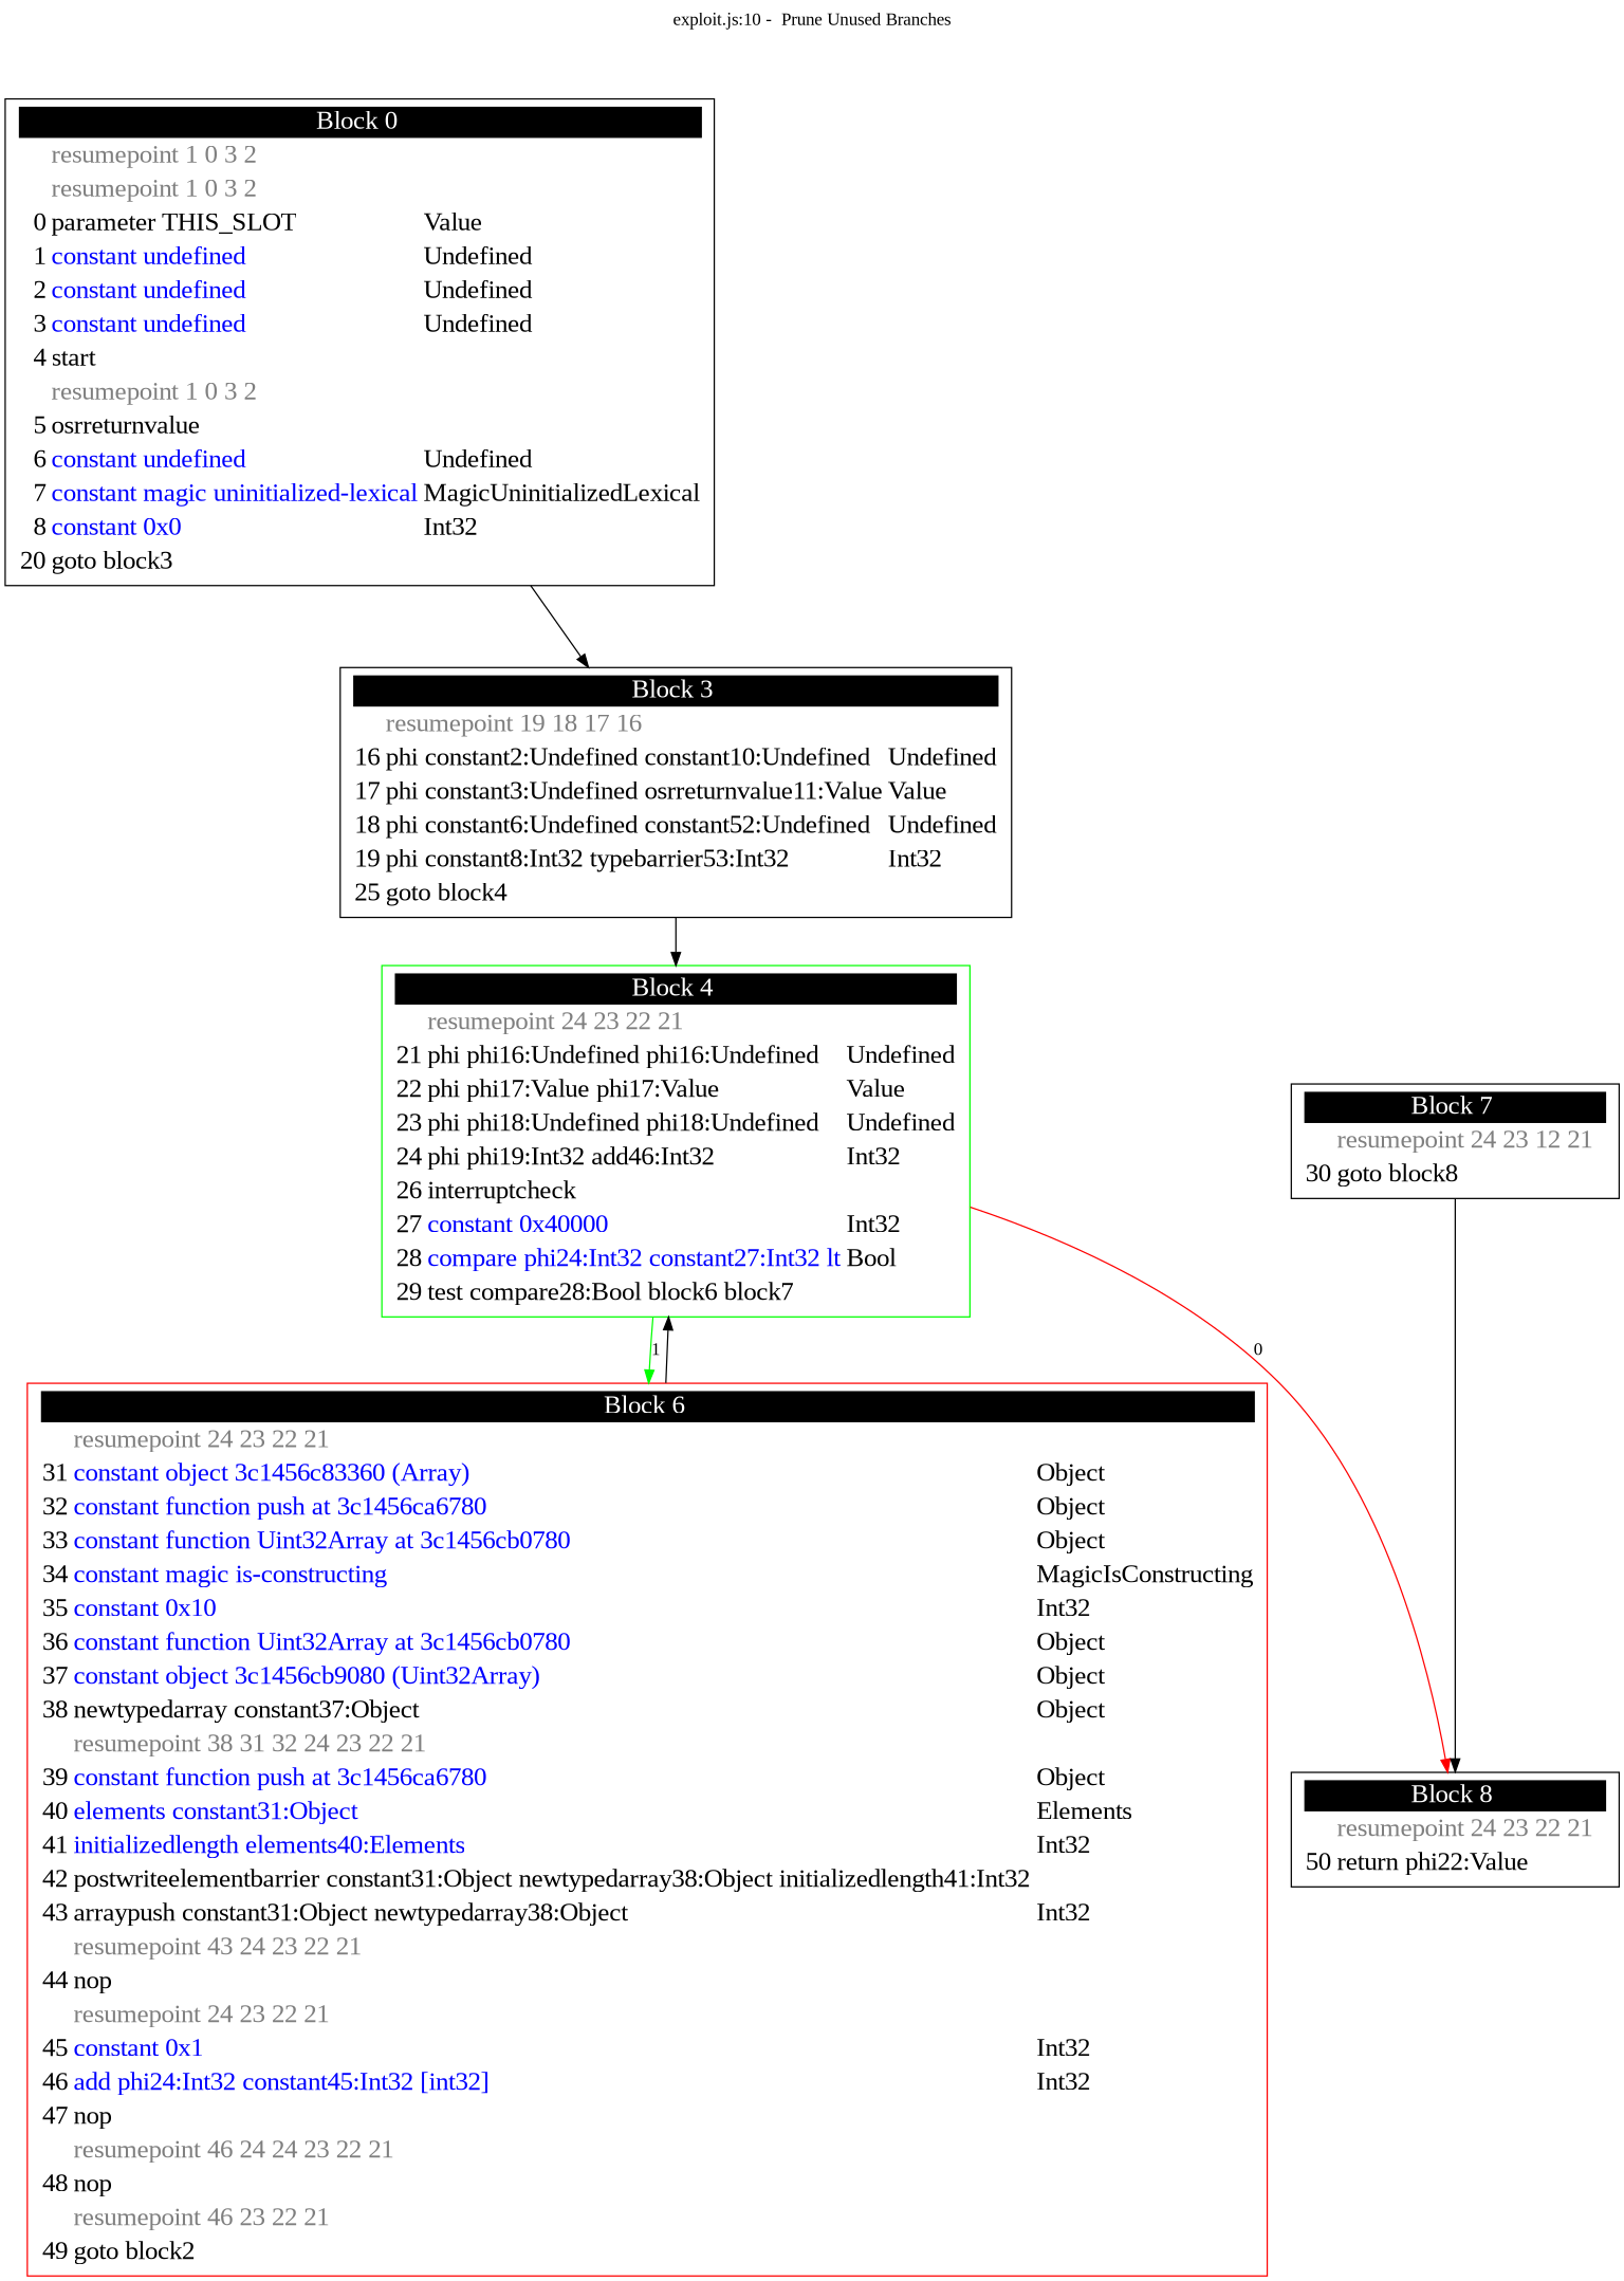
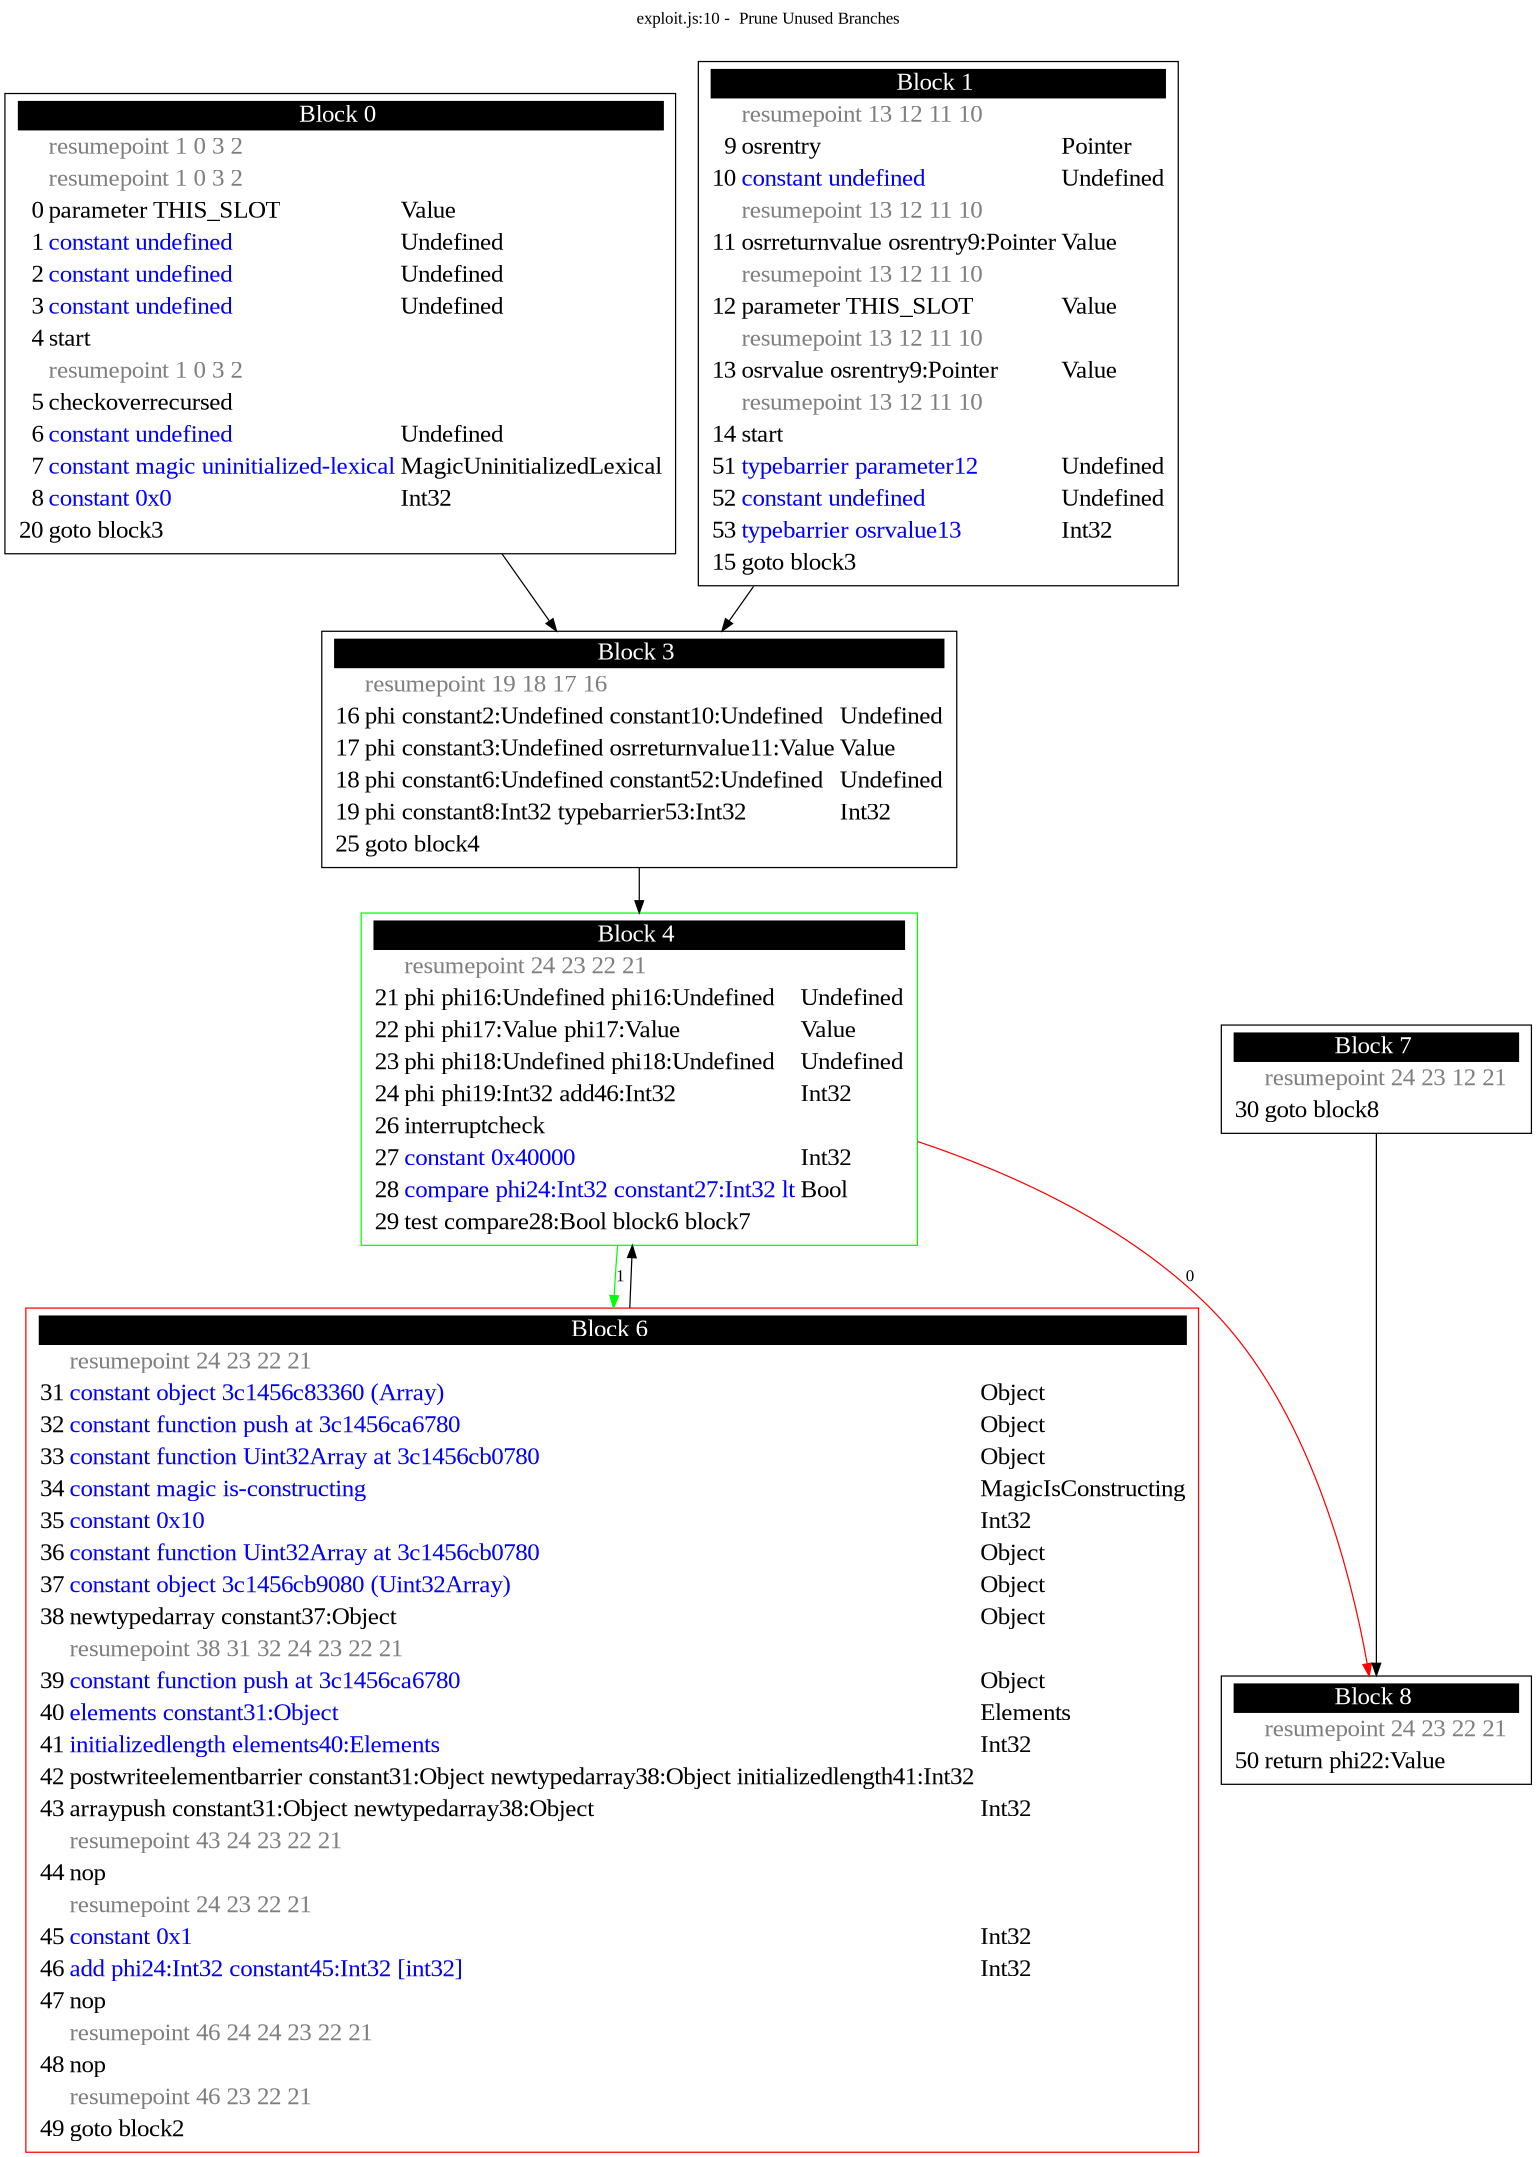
  digraph {
    fontname="Liberation Serif"
    label="exploit.js:10 -  Prune Unused Branches"
    labelfontsize=30
    labelloc=t
    rankdir=TB
    splines=true
    node [fontname="Liberation Serif" fontsize=20 shape=box]
    edge [fontname="Liberation Serif"]
-   n1 [label=<<table border="0" cellborder="0" cellpadding="1"><tr><td align="center" bgcolor="black" colspan="3"><font color="white">Block 0 </font></td></tr><tr><td align="left"></td><td align="left"><font color="grey50">resumepoint 1 0 3 2 </font></td><td></td></tr><tr><td align="left"></td><td align="left"><font color="grey50">resumepoint 1 0 3 2 </font></td><td></td></tr><tr><td align="right" port="i0">0</td><td align="left">parameter THIS_SLOT</td><td align="left">Value</td></tr><tr><td align="right" port="i1">1</td><td align="left"><font color="blue">constant undefined</font></td><td align="left">Undefined</td></tr><tr><td align="right" port="i2">2</td><td align="left"><font color="blue">constant undefined</font></td><td align="left">Undefined</td></tr><tr><td align="right" port="i3">3</td><td align="left"><font color="blue">constant undefined</font></td><td align="left">Undefined</td></tr><tr><td align="right" port="i4">4</td><td align="left">start</td></tr><tr><td align="left"></td><td align="left"><font color="grey50">resumepoint 1 0 3 2 </font></td><td></td></tr><tr><td align="right" port="i5">5</td><td align="left">osrreturnvalue</td></tr><tr><td align="right" port="i6">6</td><td align="left"><font color="blue">constant undefined</font></td><td align="left">Undefined</td></tr><tr><td align="right" port="i7">7</td><td align="left"><font color="blue">constant magic uninitialized-lexical</font></td><td align="left">MagicUninitializedLexical</td></tr><tr><td align="right" port="i8">8</td><td align="left"><font color="blue">constant 0x0</font></td><td align="left">Int32</td></tr><tr><td align="right" port="i20">20</td><td align="left">goto block3</td></tr></table>>]
+   n1 [label=<<table border="0" cellborder="0" cellpadding="1"><tr><td align="center" bgcolor="black" colspan="3"><font color="white">Block 0 </font></td></tr><tr><td align="left"></td><td align="left"><font color="grey50">resumepoint 1 0 3 2 </font></td><td></td></tr><tr><td align="left"></td><td align="left"><font color="grey50">resumepoint 1 0 3 2 </font></td><td></td></tr><tr><td align="right" port="i0">0</td><td align="left">parameter THIS_SLOT</td><td align="left">Value</td></tr><tr><td align="right" port="i1">1</td><td align="left"><font color="blue">constant undefined</font></td><td align="left">Undefined</td></tr><tr><td align="right" port="i2">2</td><td align="left"><font color="blue">constant undefined</font></td><td align="left">Undefined</td></tr><tr><td align="right" port="i3">3</td><td align="left"><font color="blue">constant undefined</font></td><td align="left">Undefined</td></tr><tr><td align="right" port="i4">4</td><td align="left">start</td></tr><tr><td align="left"></td><td align="left"><font color="grey50">resumepoint 1 0 3 2 </font></td><td></td></tr><tr><td align="right" port="i5">5</td><td align="left">checkoverrecursed</td></tr><tr><td align="right" port="i6">6</td><td align="left"><font color="blue">constant undefined</font></td><td align="left">Undefined</td></tr><tr><td align="right" port="i7">7</td><td align="left"><font color="blue">constant magic uninitialized-lexical</font></td><td align="left">MagicUninitializedLexical</td></tr><tr><td align="right" port="i8">8</td><td align="left"><font color="blue">constant 0x0</font></td><td align="left">Int32</td></tr><tr><td align="right" port="i20">20</td><td align="left">goto block3</td></tr></table>>]
    n2 [label=<<table border="0" cellborder="0" cellpadding="1"><tr><td align="center" bgcolor="black" colspan="3"><font color="white">Block 3 </font></td></tr><tr><td align="left"></td><td align="left"><font color="grey50">resumepoint 19 18 17 16 </font></td><td></td></tr><tr><td align="right" port="i16">16</td><td align="left">phi constant2:Undefined constant10:Undefined</td><td align="left">Undefined</td></tr><tr><td align="right" port="i17">17</td><td align="left">phi constant3:Undefined osrreturnvalue11:Value</td><td align="left">Value</td></tr><tr><td align="right" port="i18">18</td><td align="left">phi constant6:Undefined constant52:Undefined</td><td align="left">Undefined</td></tr><tr><td align="right" port="i19">19</td><td align="left">phi constant8:Int32 typebarrier53:Int32</td><td align="left">Int32</td></tr><tr><td align="right" port="i25">25</td><td align="left">goto block4</td></tr></table>>]
    n3 [color=green label=<<table border="0" cellborder="0" cellpadding="1"><tr><td align="center" bgcolor="black" colspan="3"><font color="white">Block 4 </font></td></tr><tr><td align="left"></td><td align="left"><font color="grey50">resumepoint 24 23 22 21 </font></td><td></td></tr><tr><td align="right" port="i21">21</td><td align="left">phi phi16:Undefined phi16:Undefined</td><td align="left">Undefined</td></tr><tr><td align="right" port="i22">22</td><td align="left">phi phi17:Value phi17:Value</td><td align="left">Value</td></tr><tr><td align="right" port="i23">23</td><td align="left">phi phi18:Undefined phi18:Undefined</td><td align="left">Undefined</td></tr><tr><td align="right" port="i24">24</td><td align="left">phi phi19:Int32 add46:Int32</td><td align="left">Int32</td></tr><tr><td align="right" port="i26">26</td><td align="left">interruptcheck</td></tr><tr><td align="right" port="i27">27</td><td align="left"><font color="blue">constant 0x40000</font></td><td align="left">Int32</td></tr><tr><td align="right" port="i28">28</td><td align="left"><font color="blue">compare phi24:Int32 constant27:Int32 lt</font></td><td align="left">Bool</td></tr><tr><td align="right" port="i29">29</td><td align="left">test compare28:Bool block6 block7</td></tr></table>>]
+   n4 [label=<<table border="0" cellborder="0" cellpadding="1"><tr><td align="center" bgcolor="black" colspan="3"><font color="white">Block 1 </font></td></tr><tr><td align="left"></td><td align="left"><font color="grey50">resumepoint 13 12 11 10 </font></td><td></td></tr><tr><td align="right" port="i9">9</td><td align="left">osrentry</td><td align="left">Pointer</td></tr><tr><td align="right" port="i10">10</td><td align="left"><font color="blue">constant undefined</font></td><td align="left">Undefined</td></tr><tr><td align="left"></td><td align="left"><font color="grey50">resumepoint 13 12 11 10 </font></td><td></td></tr><tr><td align="right" port="i11">11</td><td align="left">osrreturnvalue osrentry9:Pointer</td><td align="left">Value</td></tr><tr><td align="left"></td><td align="left"><font color="grey50">resumepoint 13 12 11 10 </font></td><td></td></tr><tr><td align="right" port="i12">12</td><td align="left">parameter THIS_SLOT</td><td align="left">Value</td></tr><tr><td align="left"></td><td align="left"><font color="grey50">resumepoint 13 12 11 10 </font></td><td></td></tr><tr><td align="right" port="i13">13</td><td align="left">osrvalue osrentry9:Pointer</td><td align="left">Value</td></tr><tr><td align="left"></td><td align="left"><font color="grey50">resumepoint 13 12 11 10 </font></td><td></td></tr><tr><td align="right" port="i14">14</td><td align="left">start</td></tr><tr><td align="right" port="i51">51</td><td align="left"><font color="blue">typebarrier parameter12</font></td><td align="left">Undefined</td></tr><tr><td align="right" port="i52">52</td><td align="left"><font color="blue">constant undefined</font></td><td align="left">Undefined</td></tr><tr><td align="right" port="i53">53</td><td align="left"><font color="blue">typebarrier osrvalue13</font></td><td align="left">Int32</td></tr><tr><td align="right" port="i15">15</td><td align="left">goto block3</td></tr></table>>]
    n5 [color=red label=<<table border="0" cellborder="0" cellpadding="1"><tr><td align="center" bgcolor="black" colspan="3"><font color="white">Block 6 </font></td></tr><tr><td align="left"></td><td align="left"><font color="grey50">resumepoint 24 23 22 21 </font></td><td></td></tr><tr><td align="right" port="i31">31</td><td align="left"><font color="blue">constant object 3c1456c83360 (Array)</font></td><td align="left">Object</td></tr><tr><td align="right" port="i32">32</td><td align="left"><font color="blue">constant function push at 3c1456ca6780</font></td><td align="left">Object</td></tr><tr><td align="right" port="i33">33</td><td align="left"><font color="blue">constant function Uint32Array at 3c1456cb0780</font></td><td align="left">Object</td></tr><tr><td align="right" port="i34">34</td><td align="left"><font color="blue">constant magic is-constructing</font></td><td align="left">MagicIsConstructing</td></tr><tr><td align="right" port="i35">35</td><td align="left"><font color="blue">constant 0x10</font></td><td align="left">Int32</td></tr><tr><td align="right" port="i36">36</td><td align="left"><font color="blue">constant function Uint32Array at 3c1456cb0780</font></td><td align="left">Object</td></tr><tr><td align="right" port="i37">37</td><td align="left"><font color="blue">constant object 3c1456cb9080 (Uint32Array)</font></td><td align="left">Object</td></tr><tr><td align="right" port="i38">38</td><td align="left">newtypedarray constant37:Object</td><td align="left">Object</td></tr><tr><td align="left"></td><td align="left"><font color="grey50">resumepoint 38 31 32 24 23 22 21 </font></td><td></td></tr><tr><td align="right" port="i39">39</td><td align="left"><font color="blue">constant function push at 3c1456ca6780</font></td><td align="left">Object</td></tr><tr><td align="right" port="i40">40</td><td align="left"><font color="blue">elements constant31:Object</font></td><td align="left">Elements</td></tr><tr><td align="right" port="i41">41</td><td align="left"><font color="blue">initializedlength elements40:Elements</font></td><td align="left">Int32</td></tr><tr><td align="right" port="i42">42</td><td align="left">postwriteelementbarrier constant31:Object newtypedarray38:Object initializedlength41:Int32</td></tr><tr><td align="right" port="i43">43</td><td align="left">arraypush constant31:Object newtypedarray38:Object</td><td align="left">Int32</td></tr><tr><td align="left"></td><td align="left"><font color="grey50">resumepoint 43 24 23 22 21 </font></td><td></td></tr><tr><td align="right" port="i44">44</td><td align="left">nop</td></tr><tr><td align="left"></td><td align="left"><font color="grey50">resumepoint 24 23 22 21 </font></td><td></td></tr><tr><td align="right" port="i45">45</td><td align="left"><font color="blue">constant 0x1</font></td><td align="left">Int32</td></tr><tr><td align="right" port="i46">46</td><td align="left"><font color="blue">add phi24:Int32 constant45:Int32 [int32]</font></td><td align="left">Int32</td></tr><tr><td align="right" port="i47">47</td><td align="left">nop</td></tr><tr><td align="left"></td><td align="left"><font color="grey50">resumepoint 46 24 24 23 22 21 </font></td><td></td></tr><tr><td align="right" port="i48">48</td><td align="left">nop</td></tr><tr><td align="left"></td><td align="left"><font color="grey50">resumepoint 46 23 22 21 </font></td><td></td></tr><tr><td align="right" port="i49">49</td><td align="left">goto block2</td></tr></table>>]
    n6 [label=<<table border="0" cellborder="0" cellpadding="1"><tr><td align="center" bgcolor="black" colspan="3"><font color="white">Block 8 </font></td></tr><tr><td align="left"></td><td align="left"><font color="grey50">resumepoint 24 23 22 21 </font></td><td></td></tr><tr><td align="right" port="i50">50</td><td align="left">return phi22:Value</td></tr></table>>]
    n7 [label=<<table border="0" cellborder="0" cellpadding="1"><tr><td align="center" bgcolor="black" colspan="3"><font color="white">Block 7 </font></td></tr><tr><td align="left"></td><td align="left"><font color="grey50">resumepoint 24 23 12 21 </font></td><td></td></tr><tr><td align="right" port="i30">30</td><td align="left">goto block8</td></tr></table>>]
    n1 -> n2
    n2 -> n3
    n3 -> n5 [color=green label=1]
    n3 -> n6 [color=red label=0]
+   n4 -> n2
    n5 -> n3
    n7 -> n6
  }
